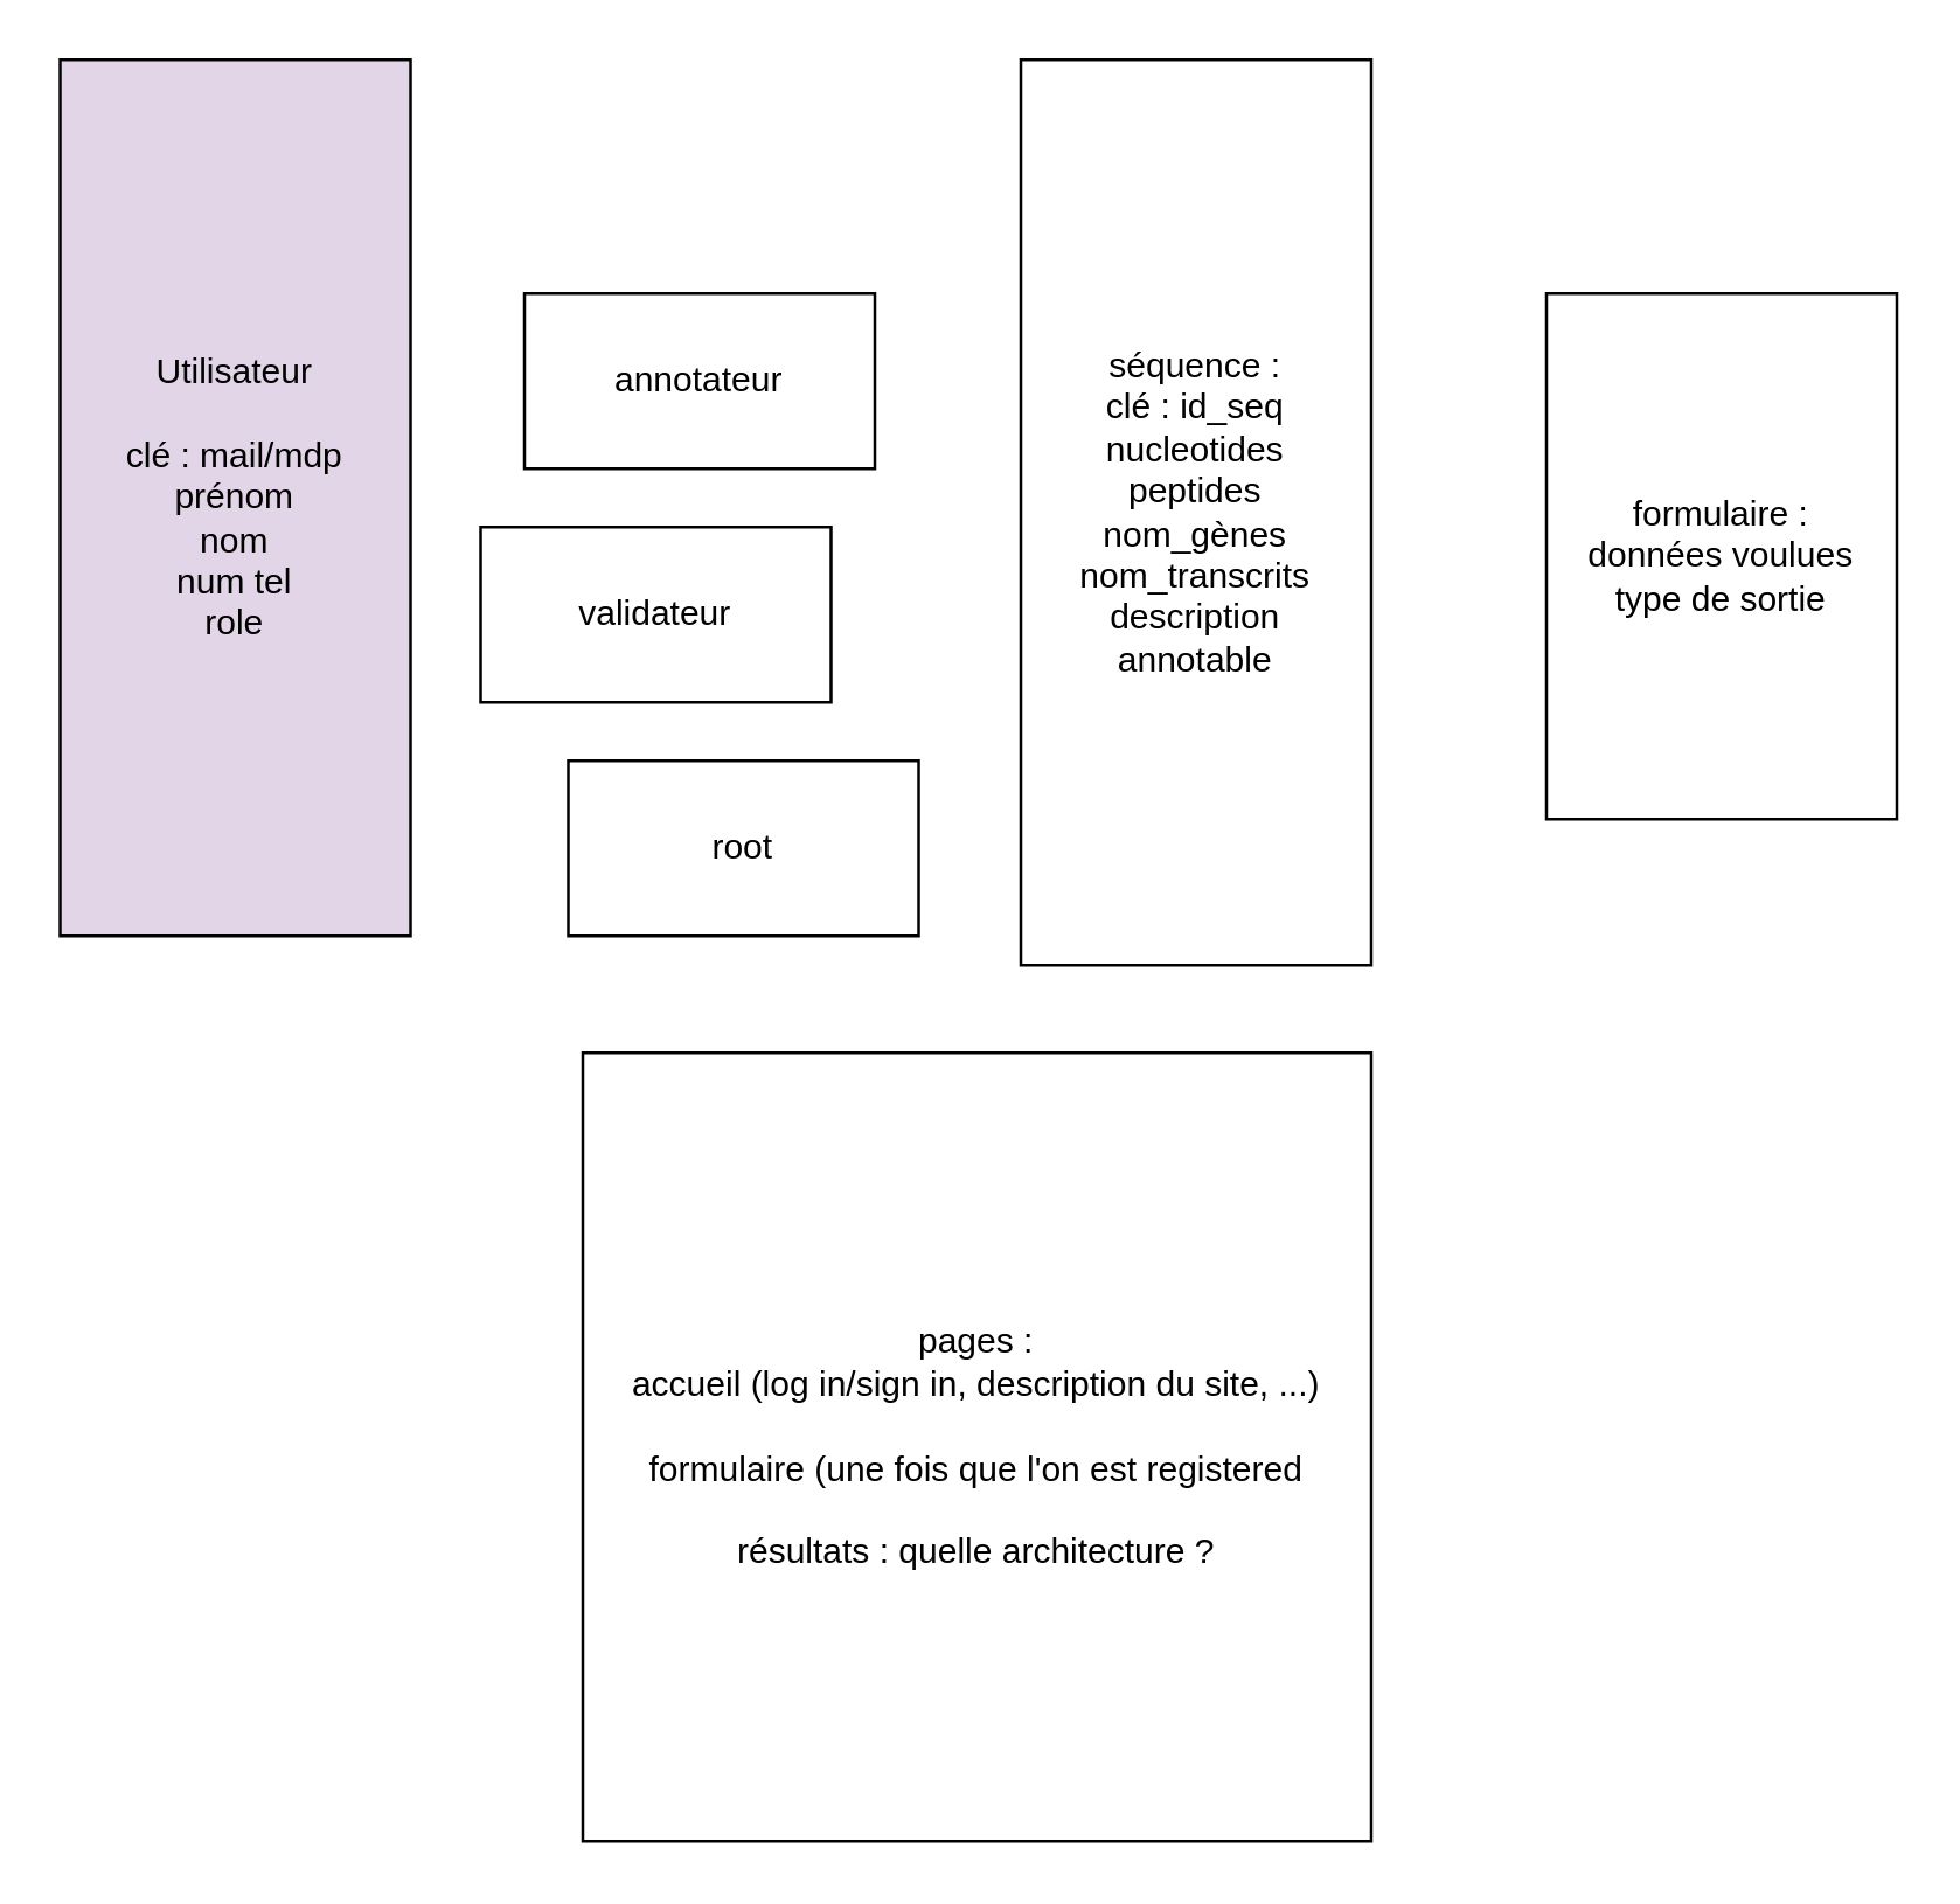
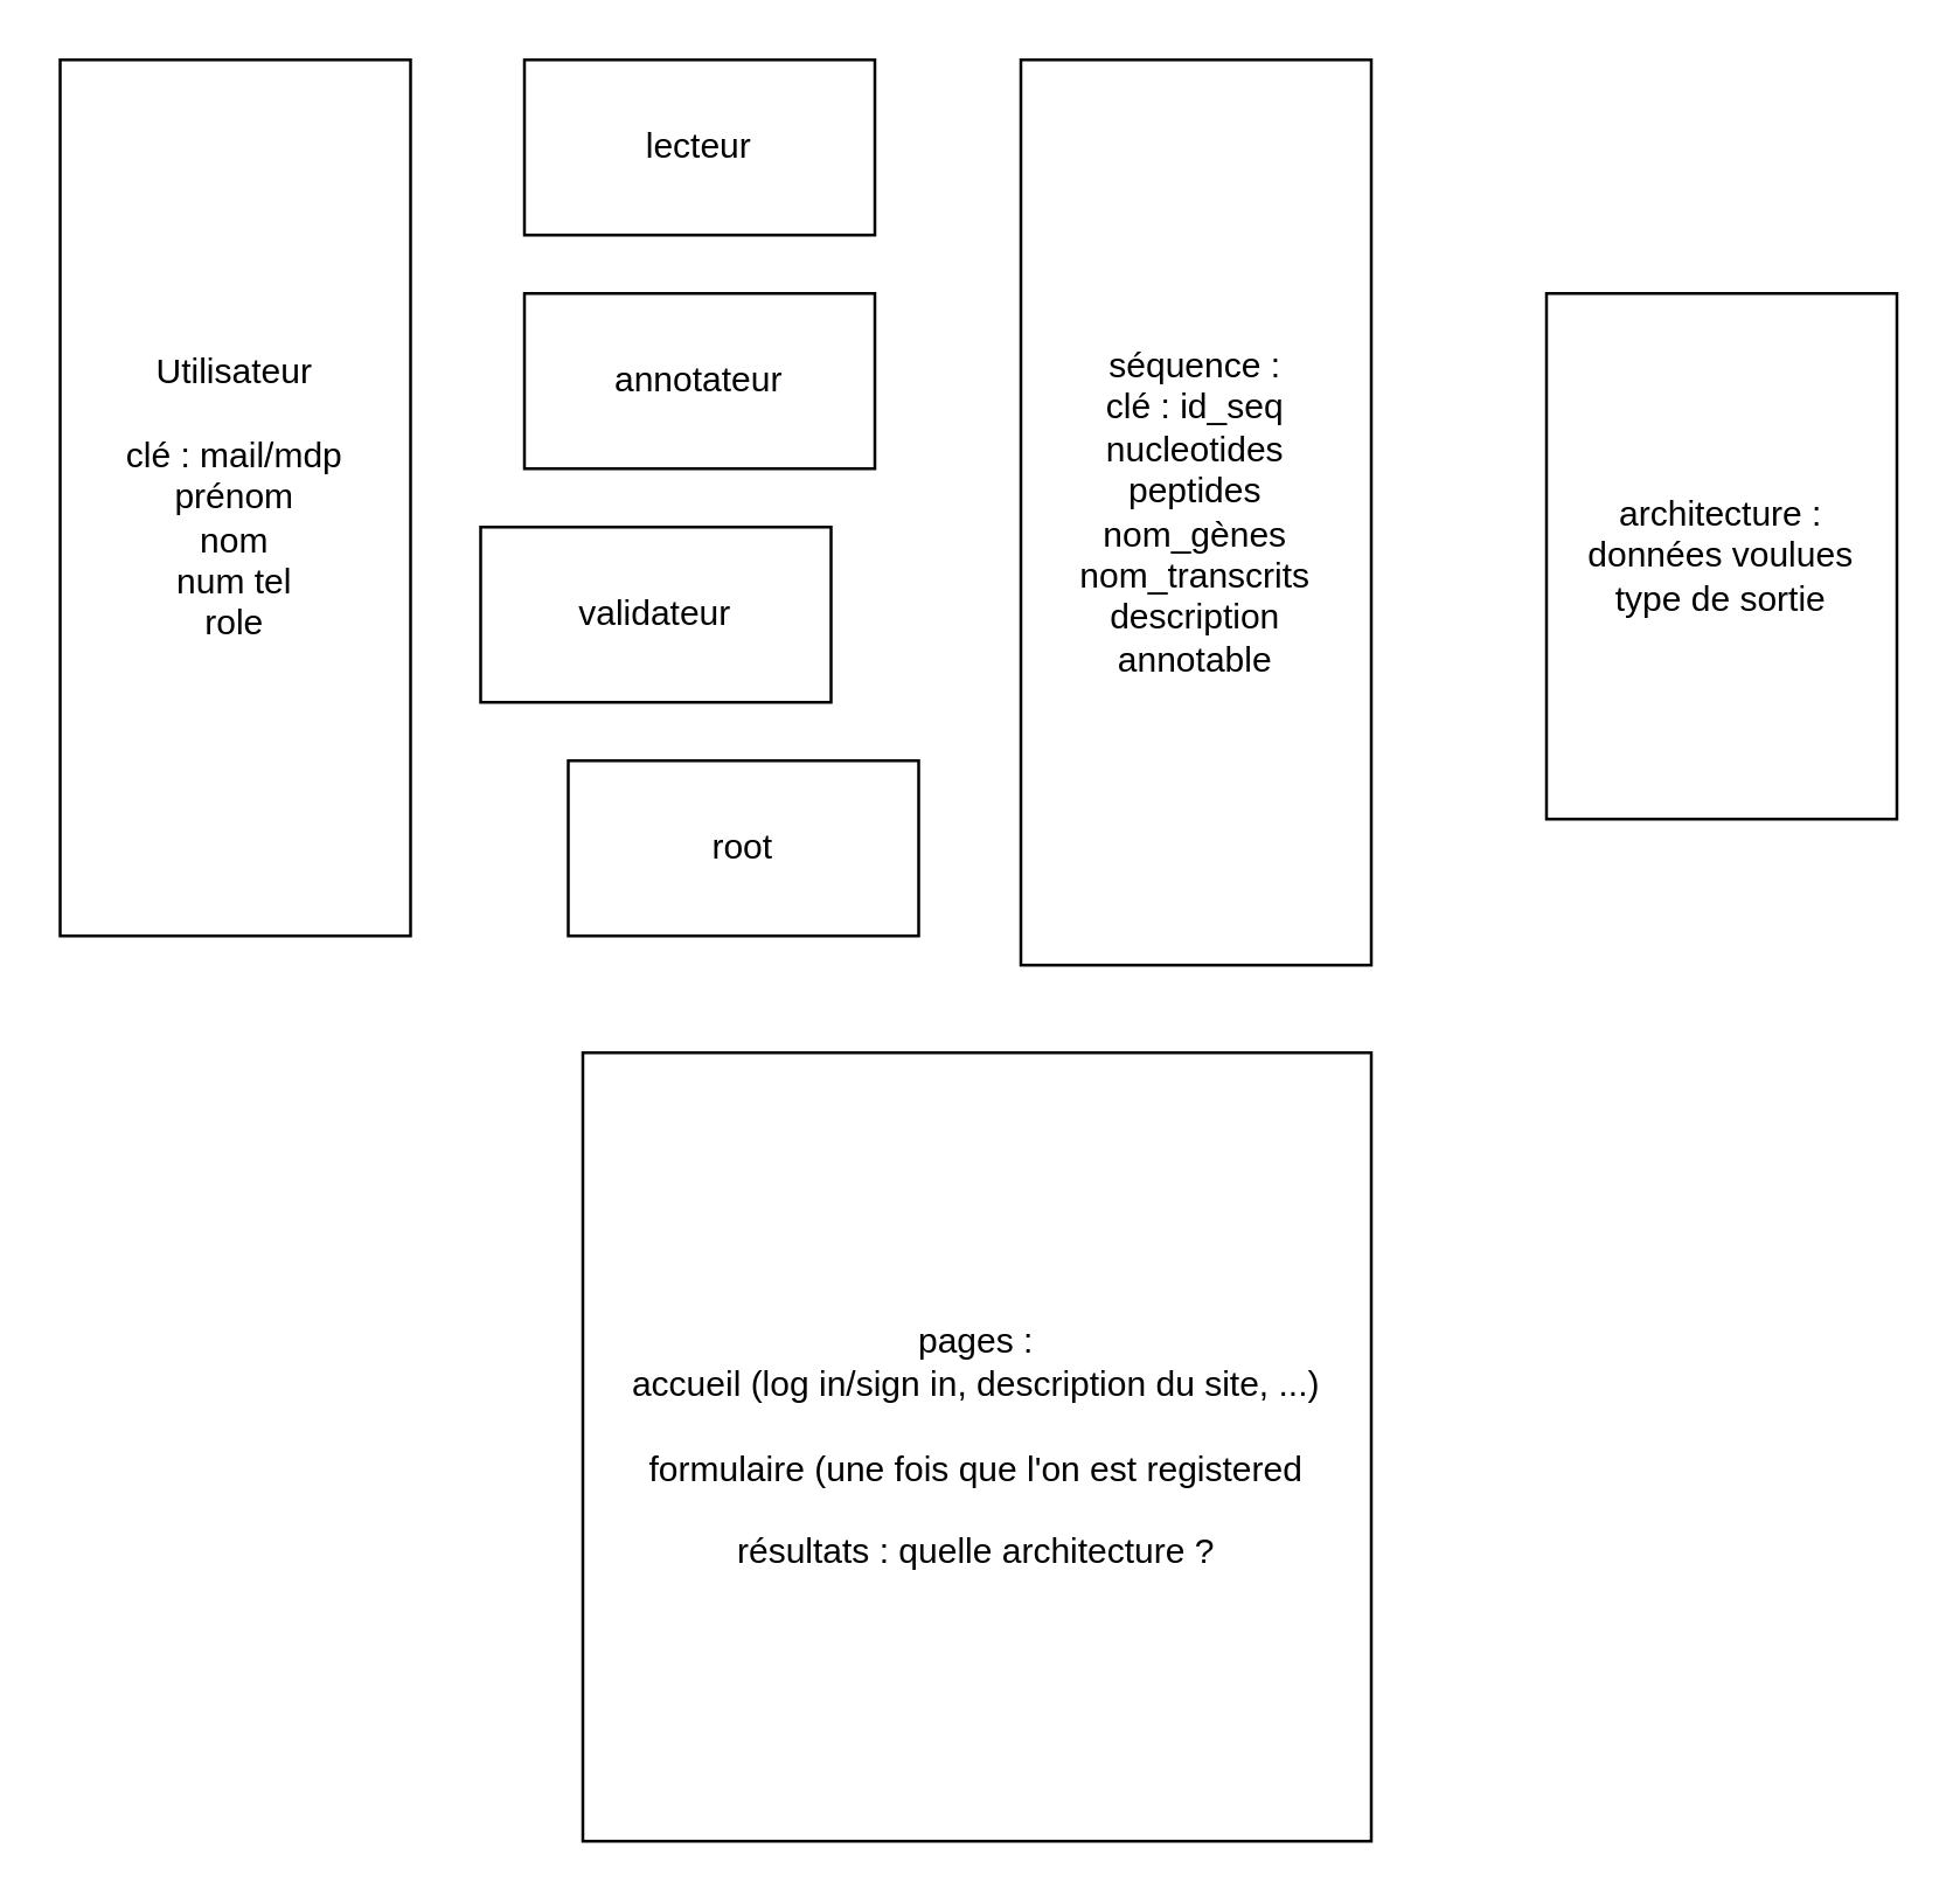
  <mxCell id="0" />
  <mxCell id="1" parent="0" />
- <mxCell id="2" value="&lt;div&gt;Utilisateur&lt;br&gt;&lt;/div&gt;&lt;div&gt;&lt;br&gt;&lt;/div&gt;&lt;div&gt;clé : mail/mdp&lt;/div&gt;&lt;div&gt;prénom&lt;/div&gt;&lt;div&gt;nom&lt;/div&gt;&lt;div&gt;num tel&lt;/div&gt;&lt;div&gt;role&lt;br&gt;&lt;/div&gt;" style="rounded=0;whiteSpace=wrap;html=1;fillColor=#e1d5e7;" parent="1" vertex="1"><mxGeometry x="20" y="20" width="120" height="300" as="geometry" /></mxCell>
+ <mxCell id="2" value="&lt;div&gt;Utilisateur&lt;br&gt;&lt;/div&gt;&lt;div&gt;&lt;br&gt;&lt;/div&gt;&lt;div&gt;clé : mail/mdp&lt;/div&gt;&lt;div&gt;prénom&lt;/div&gt;&lt;div&gt;nom&lt;/div&gt;&lt;div&gt;num tel&lt;/div&gt;&lt;div&gt;role&lt;br&gt;&lt;/div&gt;" style="rounded=0;whiteSpace=wrap;html=1;" parent="1" vertex="1"><mxGeometry x="20" y="20" width="120" height="300" as="geometry" /></mxCell>
+ <mxCell id="3" value="lecteur" style="rounded=0;whiteSpace=wrap;html=1;" parent="1" vertex="1"><mxGeometry x="179" y="20" width="120" height="60" as="geometry" /></mxCell>
  <mxCell id="4" value="annotateur" style="rounded=0;whiteSpace=wrap;html=1;" parent="1" vertex="1"><mxGeometry x="179" y="100" width="120" height="60" as="geometry" /></mxCell>
  <mxCell id="5" value="validateur" style="rounded=0;whiteSpace=wrap;html=1;" parent="1" vertex="1"><mxGeometry x="164" y="180" width="120" height="60" as="geometry" /></mxCell>
  <mxCell id="6" value="root" style="rounded=0;whiteSpace=wrap;html=1;" parent="1" vertex="1"><mxGeometry x="194" y="260" width="120" height="60" as="geometry" /></mxCell>
  <mxCell id="7" value="&lt;div&gt;séquence :&lt;/div&gt;&lt;div&gt;clé : id_seq&lt;br&gt;&lt;/div&gt;&lt;div&gt;nucleotides&lt;/div&gt;&lt;div&gt;peptides&lt;/div&gt;&lt;div&gt;nom_gènes&lt;/div&gt;&lt;div&gt;nom_transcrits&lt;/div&gt;&lt;div&gt;description&lt;br&gt;&lt;/div&gt;&lt;div&gt;annotable&lt;br&gt;&lt;/div&gt;" style="rounded=0;whiteSpace=wrap;html=1;" parent="1" vertex="1"><mxGeometry x="349" y="20" width="120" height="310" as="geometry" /></mxCell>
- <mxCell id="8" value="&lt;div&gt;formulaire : &lt;br&gt;&lt;/div&gt;&lt;div&gt;données voulues&lt;/div&gt;&lt;div&gt;type de sortie&lt;/div&gt;" style="rounded=0;whiteSpace=wrap;html=1;" parent="1" vertex="1"><mxGeometry x="529" y="100" width="120" height="180" as="geometry" /></mxCell>
+ <mxCell id="8" value="&lt;div&gt;architecture : &lt;br&gt;&lt;/div&gt;&lt;div&gt;données voulues&lt;/div&gt;&lt;div&gt;type de sortie&lt;/div&gt;" style="rounded=0;whiteSpace=wrap;html=1;" parent="1" vertex="1"><mxGeometry x="529" y="100" width="120" height="180" as="geometry" /></mxCell>
  <mxCell id="9" value="&lt;div&gt;pages : &lt;br&gt;&lt;/div&gt;&lt;div&gt;accueil (log in/sign in, description du site, ...)&lt;/div&gt;&lt;div&gt;&lt;br&gt;&lt;/div&gt;&lt;div&gt;formulaire (une fois que l'on est registered&lt;/div&gt;&lt;div&gt;&lt;br&gt;&lt;/div&gt;&lt;div&gt;résultats : quelle architecture ?&lt;br&gt;&lt;/div&gt;" style="whiteSpace=wrap;html=1;aspect=fixed;" parent="1" vertex="1"><mxGeometry x="199" y="360" width="270" height="270" as="geometry" /></mxCell>
